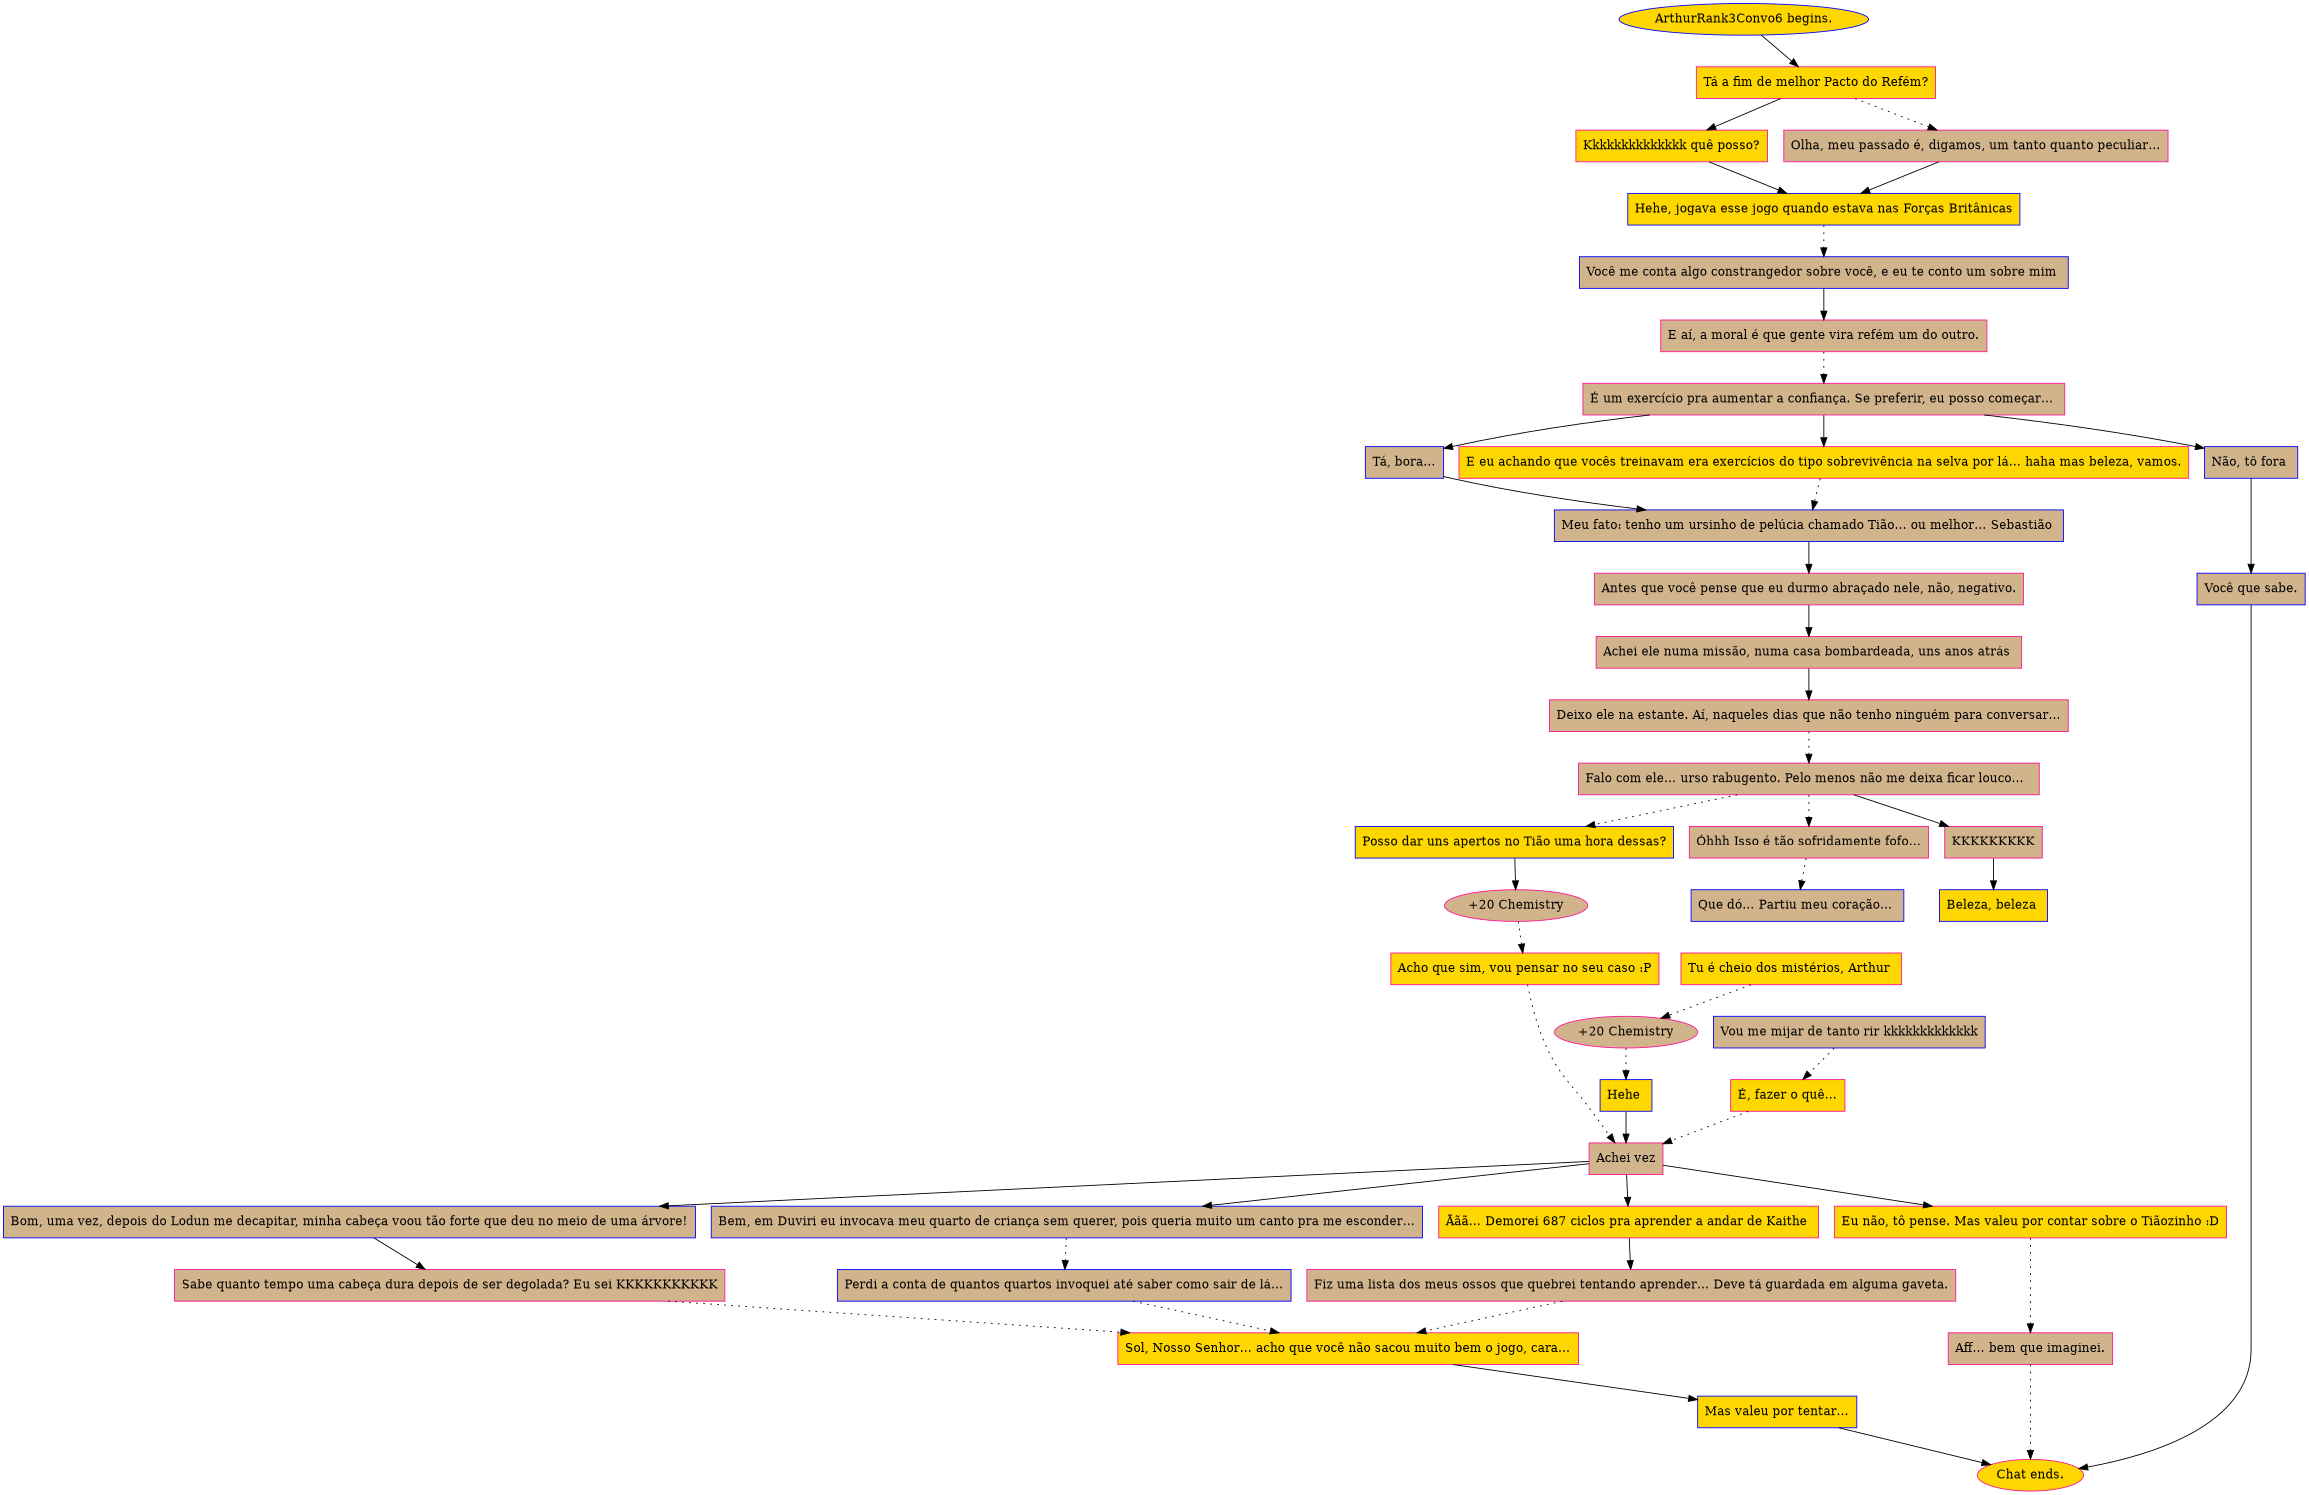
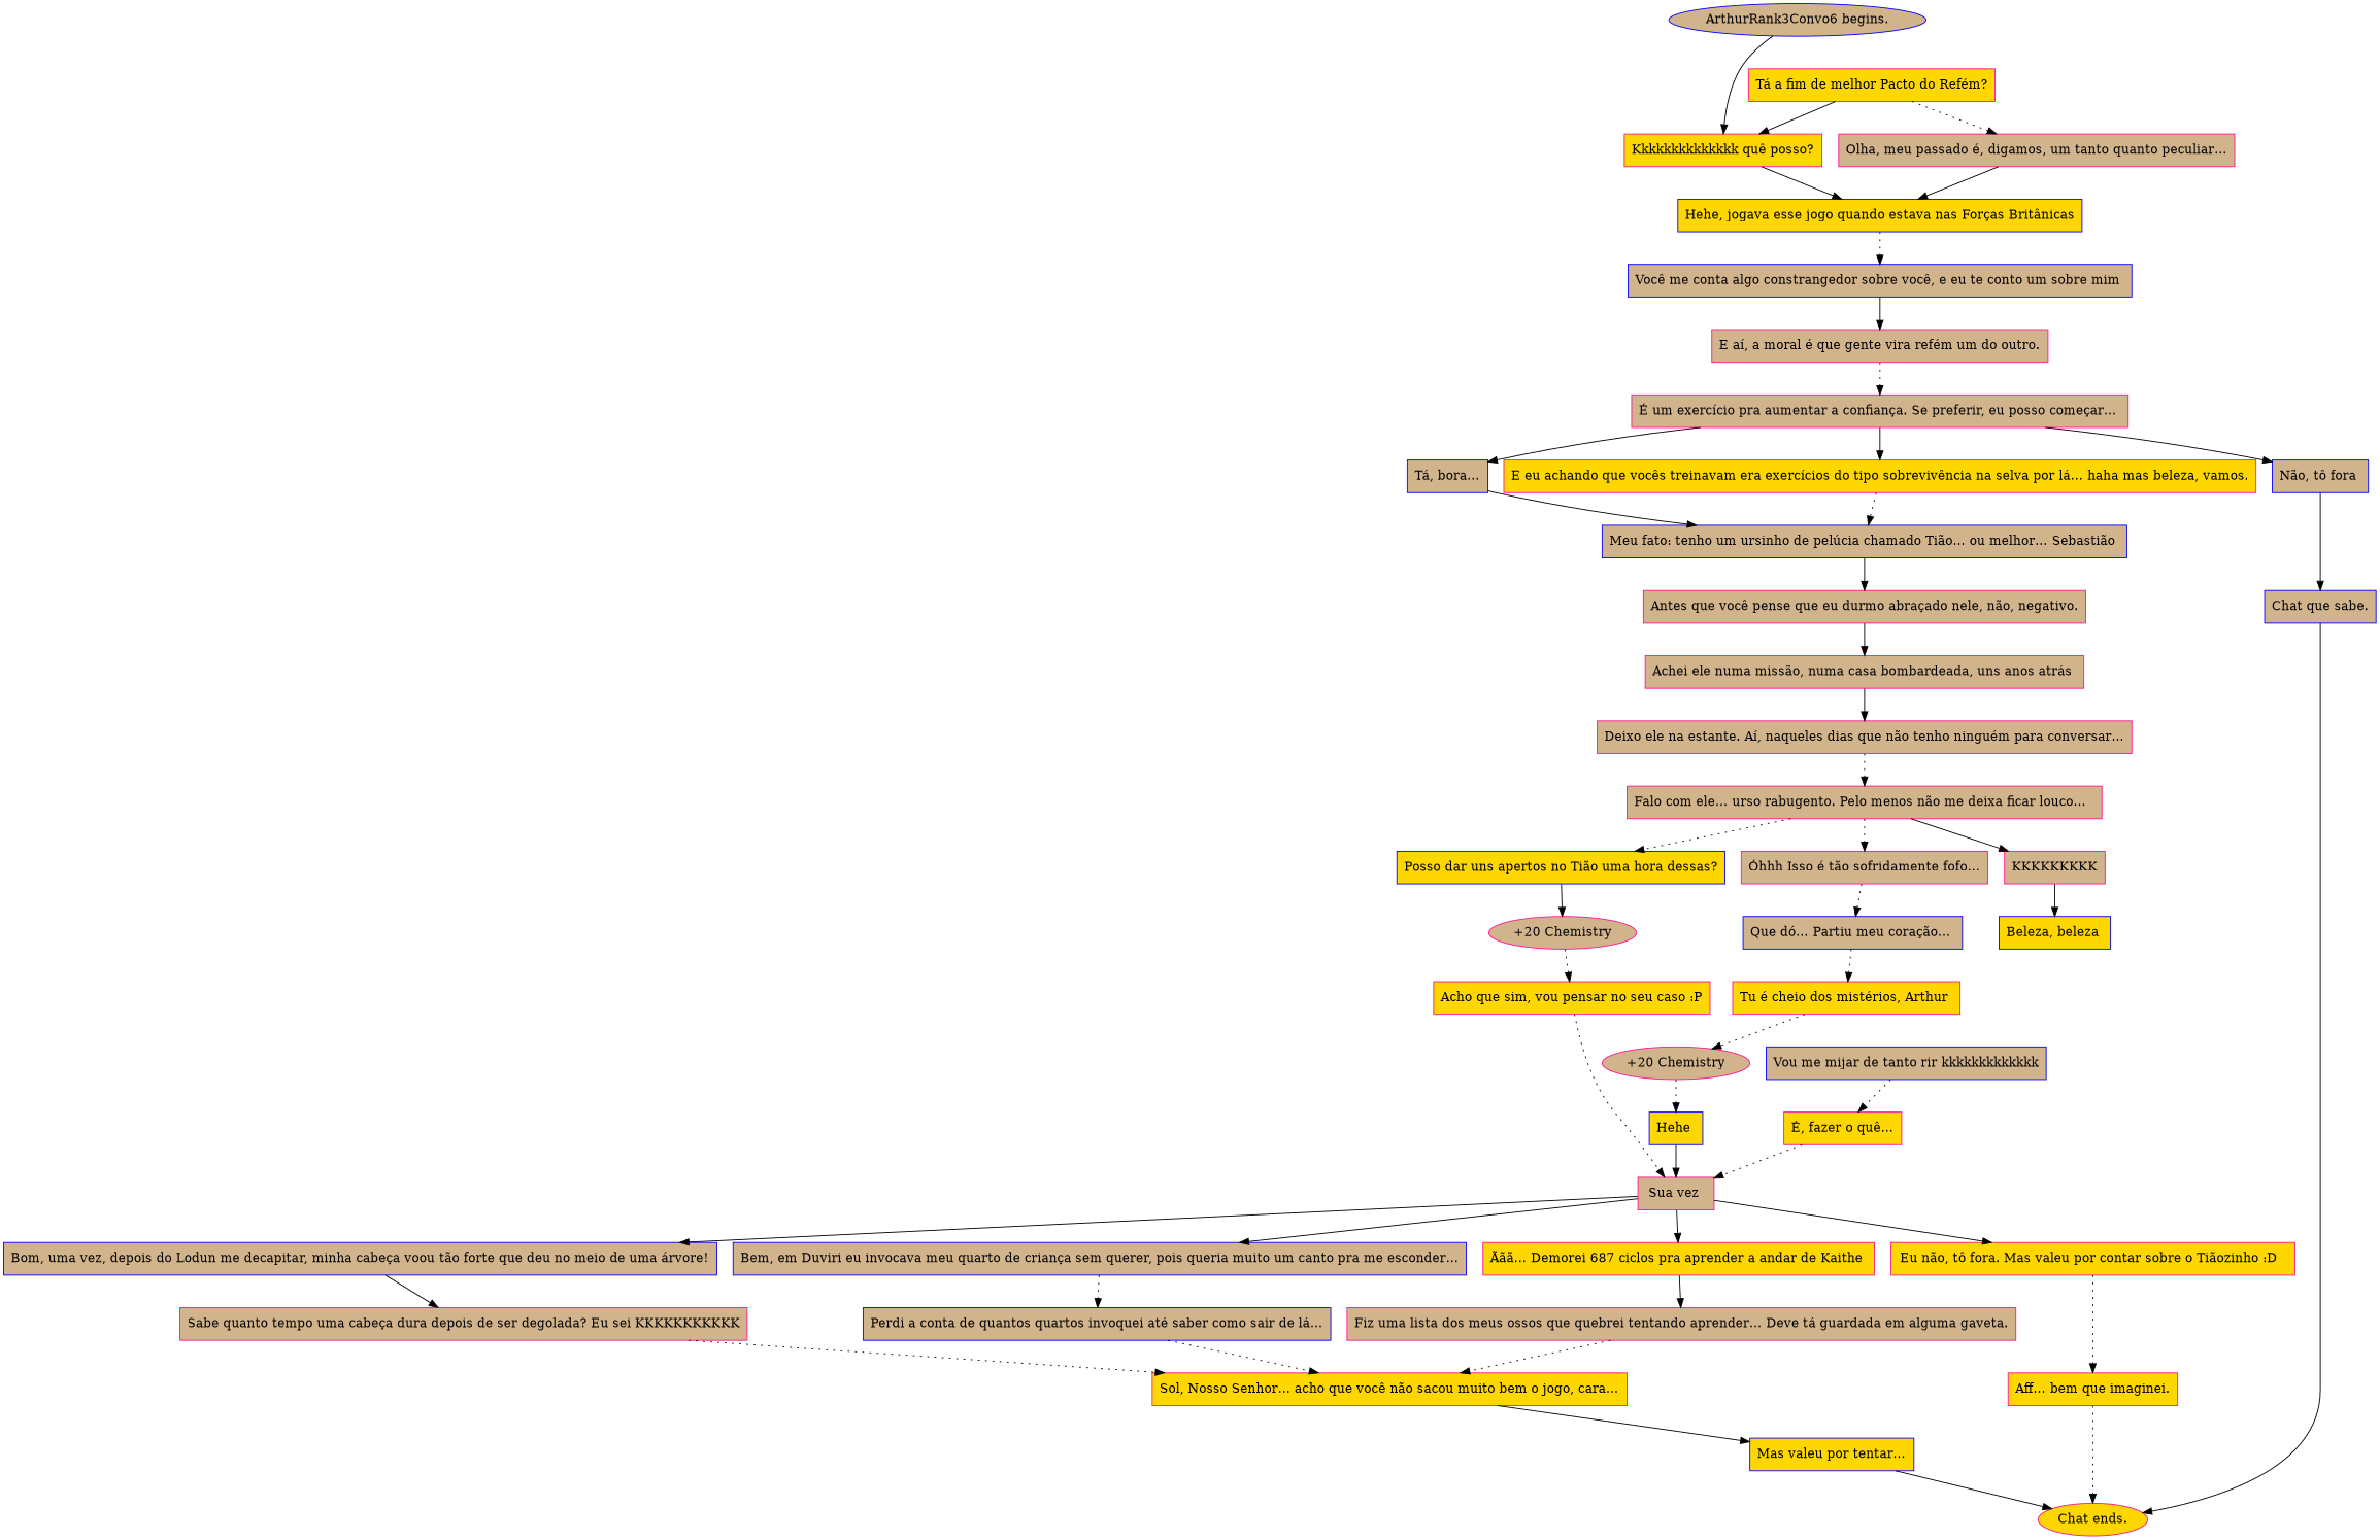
  digraph {
    node [color=deeppink fillcolor=tan style=filled shape=box]
    edge [style=solid]
-   "ArthurRank3Convo6 begins." [color=blue fillcolor=gold shape=""]
+   "ArthurRank3Convo6 begins." [color=blue shape=""]
    n2 [fillcolor=gold label="Tá a fim de melhor Pacto do Refém?"]
    n3 [fillcolor=gold label="Kkkkkkkkkkkkkk quê posso?"]
    n4 [label="Olha, meu passado é, digamos, um tanto quanto peculiar…"]
    n5 [color=blue fillcolor=gold label="Hehe, jogava esse jogo quando estava nas Forças Britânicas"]
    n6 [color=blue label="Você me conta algo constrangedor sobre você, e eu te conto um sobre mim "]
    n7 [label="E aí, a moral é que gente vira refém um do outro."]
    n8 [label="É um exercício pra aumentar a confiança. Se preferir, eu posso começar… "]
    n9 [fillcolor=gold label="E eu achando que vocês treinavam era exercícios do tipo sobrevivência na selva por lá… haha mas beleza, vamos."]
    n10 [color=blue label="Tá, bora…"]
    n11 [color=blue label="Não, tô fora "]
    n12 [color=blue label="Meu fato: tenho um ursinho de pelúcia chamado Tião… ou melhor… Sebastião "]
-   n13 [color=blue label="Você que sabe."]
+   n13 [color=blue label="Chat que sabe."]
    n14 [label="Antes que você pense que eu durmo abraçado nele, não, negativo."]
    "Chat ends." [fillcolor=gold shape=""]
    n16 [label="Achei ele numa missão, numa casa bombardeada, uns anos atrás "]
    n17 [label="Deixo ele na estante. Aí, naqueles dias que não tenho ninguém para conversar…"]
    n18 [label="Falo com ele… urso rabugento. Pelo menos não me deixa ficar louco…  "]
    n19 [label=KKKKKKKKK]
    n20 [label="Óhhh Isso é tão sofridamente fofo…"]
    n21 [color=blue fillcolor=gold label="Posso dar uns apertos no Tião uma hora dessas?"]
    n22 [color=blue fillcolor=gold label="Beleza, beleza "]
    n23 [color=blue label="Que dó… Partiu meu coração… "]
    n24 [label="+20 Chemistry" shape=""]
    n25 [fillcolor=gold label="Tu é cheio dos mistérios, Arthur "]
    n26 [fillcolor=gold label="Acho que sim, vou pensar no seu caso :P"]
    n27 [color=blue label="Vou me mijar de tanto rir kkkkkkkkkkkkk"]
    n28 [fillcolor=gold label="É, fazer o quê…"]
    n29 [label="+20 Chemistry" shape=""]
-   n30 [label="Achei vez"]
+   n30 [label="Sua vez "]
    n31 [color=blue fillcolor=gold label="Hehe "]
    n32 [color=blue label="Bem, em Duviri eu invocava meu quarto de criança sem querer, pois queria muito um canto pra me esconder…"]
    n33 [color=blue label="Bom, uma vez, depois do Lodun me decapitar, minha cabeça voou tão forte que deu no meio de uma árvore!"]
    n34 [fillcolor=gold label="Ããã… Demorei 687 ciclos pra aprender a andar de Kaithe "]
-   n35 [fillcolor=gold label="Eu não, tô pense. Mas valeu por contar sobre o Tiãozinho :D"]
+   n35 [fillcolor=gold label="Eu não, tô fora. Mas valeu por contar sobre o Tiãozinho :D  "]
    n36 [color=blue label="Perdi a conta de quantos quartos invoquei até saber como sair de lá…"]
    n37 [label="Sabe quanto tempo uma cabeça dura depois de ser degolada? Eu sei KKKKKKKKKKK"]
    n38 [label="Fiz uma lista dos meus ossos que quebrei tentando aprender… Deve tá guardada em alguma gaveta."]
-   n39 [label="Aff… bem que imaginei."]
+   n39 [fillcolor=gold label="Aff… bem que imaginei."]
    n40 [fillcolor=gold label="Sol, Nosso Senhor… acho que você não sacou muito bem o jogo, cara…"]
    n41 [color=blue fillcolor=gold label="Mas valeu por tentar…"]
-   "ArthurRank3Convo6 begins." -> n2
+   "ArthurRank3Convo6 begins." -> n3
    n2 -> n3
    n2 -> n4 [style=dotted]
    n3 -> n5
    n4 -> n5
    n5 -> n6 [style=dotted]
    n6 -> n7
    n7 -> n8 [style=dotted]
    n8 -> n9
    n8 -> n10
    n8 -> n11
    n9 -> n12 [style=dotted]
    n10 -> n12
    n11 -> n13
    n12 -> n14
    n13 -> "Chat ends."
    n14 -> n16
    n16 -> n17
    n17 -> n18 [style=dotted]
    n18 -> n19
    n18 -> n20 [style=dotted]
    n18 -> n21 [style=dotted]
    n19 -> n22
    n20 -> n23 [style=dotted]
    n21 -> n24
+   n23 -> n25 [style=dotted]
    n24 -> n26 [style=dotted]
    n25 -> n29 [style=dotted]
    n26 -> n30 [style=dotted]
    n27 -> n28 [style=dotted]
    n28 -> n30 [style=dotted]
    n29 -> n31 [style=dotted]
    n30 -> n32
    n30 -> n33
    n30 -> n34
    n30 -> n35
    n31 -> n30
    n32 -> n36 [style=dotted]
    n33 -> n37
    n34 -> n38
    n35 -> n39 [style=dotted]
    n36 -> n40 [style=dotted]
    n37 -> n40 [style=dotted]
    n38 -> n40 [style=dotted]
    n39 -> "Chat ends." [style=dotted]
    n40 -> n41
    n41 -> "Chat ends."
  }
